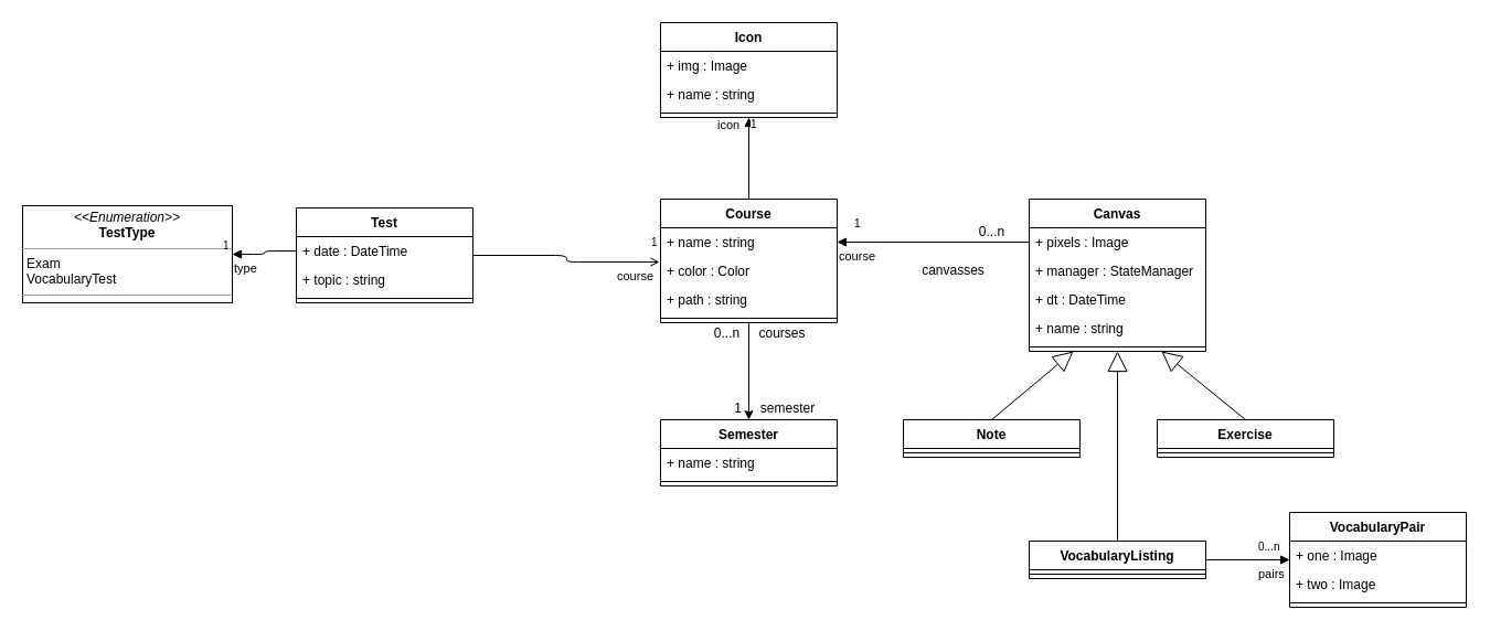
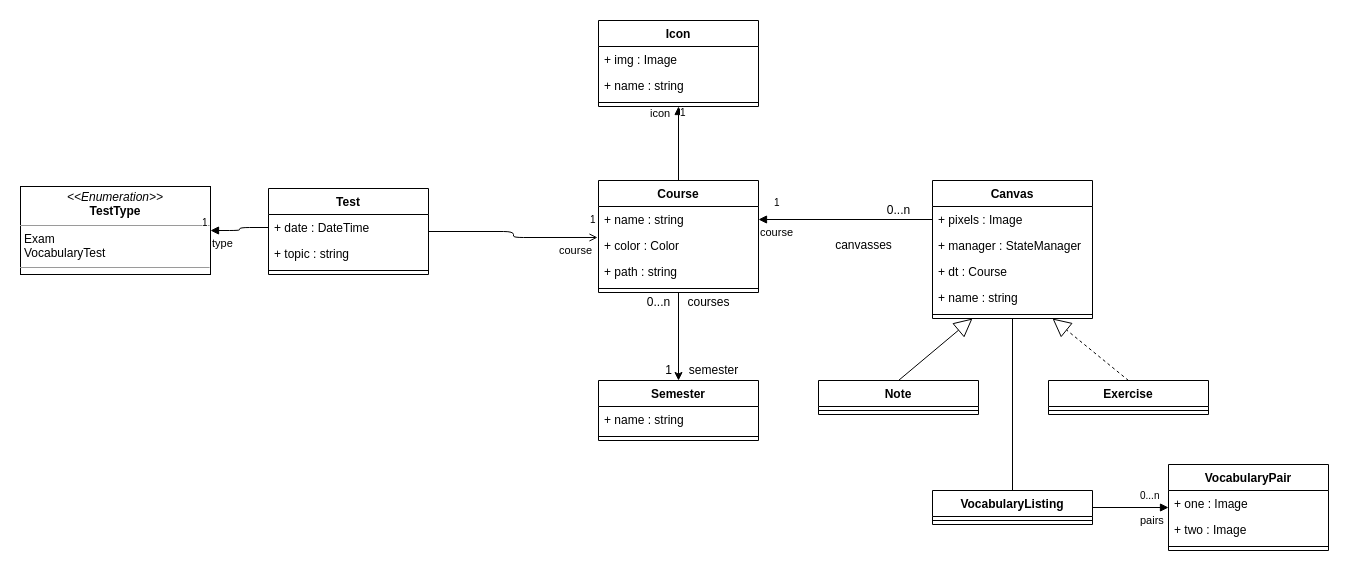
  <mxCell id="0" />
  <mxCell id="1" parent="0" />
  <mxCell id="2" style="edgeStyle=orthogonalEdgeStyle;rounded=0;orthogonalLoop=1;jettySize=auto;html=1;entryX=0.5;entryY=0;entryDx=0;entryDy=0;" edge="1" parent="1" source="3" target="24"><mxGeometry relative="1" as="geometry" /></mxCell>
  <mxCell id="3" value="Course" style="swimlane;fontStyle=1;align=center;verticalAlign=top;childLayout=stackLayout;horizontal=1;startSize=26;horizontalStack=0;resizeParent=1;resizeParentMax=0;resizeLast=0;collapsible=1;marginBottom=0;" vertex="1" parent="1"><mxGeometry x="598" y="180" width="160" height="112" as="geometry" /></mxCell>
  <mxCell id="4" value="+ name : string" style="text;strokeColor=none;fillColor=none;align=left;verticalAlign=top;spacingLeft=4;spacingRight=4;overflow=hidden;rotatable=0;points=[[0,0.5],[1,0.5]];portConstraint=eastwest;" vertex="1" parent="3"><mxGeometry y="26" width="160" height="26" as="geometry" /></mxCell>
  <mxCell id="5" value="+ color : Color" style="text;strokeColor=none;fillColor=none;align=left;verticalAlign=top;spacingLeft=4;spacingRight=4;overflow=hidden;rotatable=0;points=[[0,0.5],[1,0.5]];portConstraint=eastwest;" vertex="1" parent="3"><mxGeometry y="52" width="160" height="26" as="geometry" /></mxCell>
  <mxCell id="6" value="+ path : string" style="text;strokeColor=none;fillColor=none;align=left;verticalAlign=top;spacingLeft=4;spacingRight=4;overflow=hidden;rotatable=0;points=[[0,0.5],[1,0.5]];portConstraint=eastwest;" vertex="1" parent="3"><mxGeometry y="78" width="160" height="26" as="geometry" /></mxCell>
  <mxCell id="7" value="" style="line;strokeWidth=1;fillColor=none;align=left;verticalAlign=middle;spacingTop=-1;spacingLeft=3;spacingRight=3;rotatable=0;labelPosition=right;points=[];portConstraint=eastwest;" vertex="1" parent="3"><mxGeometry y="104" width="160" height="8" as="geometry" /></mxCell>
  <mxCell id="8" value="Icon" style="swimlane;fontStyle=1;align=center;verticalAlign=top;childLayout=stackLayout;horizontal=1;startSize=26;horizontalStack=0;resizeParent=1;resizeParentMax=0;resizeLast=0;collapsible=1;marginBottom=0;" vertex="1" parent="1"><mxGeometry x="598" y="20" width="160" height="86" as="geometry" /></mxCell>
  <mxCell id="9" value="+ img : Image" style="text;strokeColor=none;fillColor=none;align=left;verticalAlign=top;spacingLeft=4;spacingRight=4;overflow=hidden;rotatable=0;points=[[0,0.5],[1,0.5]];portConstraint=eastwest;" vertex="1" parent="8"><mxGeometry y="26" width="160" height="26" as="geometry" /></mxCell>
  <mxCell id="10" value="+ name : string" style="text;strokeColor=none;fillColor=none;align=left;verticalAlign=top;spacingLeft=4;spacingRight=4;overflow=hidden;rotatable=0;points=[[0,0.5],[1,0.5]];portConstraint=eastwest;" vertex="1" parent="8"><mxGeometry y="52" width="160" height="26" as="geometry" /></mxCell>
  <mxCell id="11" value="" style="line;strokeWidth=1;fillColor=none;align=left;verticalAlign=middle;spacingTop=-1;spacingLeft=3;spacingRight=3;rotatable=0;labelPosition=right;points=[];portConstraint=eastwest;" vertex="1" parent="8"><mxGeometry y="78" width="160" height="8" as="geometry" /></mxCell>
  <mxCell id="12" value="&lt;div&gt;icon&lt;/div&gt;" style="endArrow=block;endFill=1;html=1;edgeStyle=orthogonalEdgeStyle;align=left;verticalAlign=top;exitX=0.5;exitY=0;exitDx=0;exitDy=0;entryX=0.5;entryY=1;entryDx=0;entryDy=0;" edge="1" parent="1" source="3" target="8"><mxGeometry x="1" y="31" relative="1" as="geometry"><mxPoint x="868" y="110" as="sourcePoint" /><mxPoint x="1028" y="110" as="targetPoint" /><mxPoint x="1" y="-6" as="offset" /></mxGeometry></mxCell>
  <mxCell id="13" value="1" style="resizable=0;html=1;align=left;verticalAlign=bottom;labelBackgroundColor=#ffffff;fontSize=10;" connectable="0" vertex="1" parent="12"><mxGeometry x="-1" relative="1" as="geometry"><mxPoint y="-60" as="offset" /></mxGeometry></mxCell>
  <mxCell id="14" value="Canvas" style="swimlane;fontStyle=1;align=center;verticalAlign=top;childLayout=stackLayout;horizontal=1;startSize=26;horizontalStack=0;resizeParent=1;resizeParentMax=0;resizeLast=0;collapsible=1;marginBottom=0;" vertex="1" parent="1"><mxGeometry x="932" y="180" width="160" height="138" as="geometry"><mxRectangle x="400" y="200" width="70" height="26" as="alternateBounds" /></mxGeometry></mxCell>
  <mxCell id="15" value="+ pixels : Image" style="text;strokeColor=none;fillColor=none;align=left;verticalAlign=top;spacingLeft=4;spacingRight=4;overflow=hidden;rotatable=0;points=[[0,0.5],[1,0.5]];portConstraint=eastwest;" vertex="1" parent="14"><mxGeometry y="26" width="160" height="26" as="geometry" /></mxCell>
  <mxCell id="16" value="+ manager : StateManager" style="text;strokeColor=none;fillColor=none;align=left;verticalAlign=top;spacingLeft=4;spacingRight=4;overflow=hidden;rotatable=0;points=[[0,0.5],[1,0.5]];portConstraint=eastwest;" vertex="1" parent="14"><mxGeometry y="52" width="160" height="26" as="geometry" /></mxCell>
- <mxCell id="17" value="+ dt : DateTime" style="text;strokeColor=none;fillColor=none;align=left;verticalAlign=top;spacingLeft=4;spacingRight=4;overflow=hidden;rotatable=0;points=[[0,0.5],[1,0.5]];portConstraint=eastwest;" vertex="1" parent="14"><mxGeometry y="78" width="160" height="26" as="geometry" /></mxCell>
+ <mxCell id="17" value="+ dt : Course" style="text;strokeColor=none;fillColor=none;align=left;verticalAlign=top;spacingLeft=4;spacingRight=4;overflow=hidden;rotatable=0;points=[[0,0.5],[1,0.5]];portConstraint=eastwest;" vertex="1" parent="14"><mxGeometry y="78" width="160" height="26" as="geometry" /></mxCell>
  <mxCell id="18" value="+ name : string" style="text;strokeColor=none;fillColor=none;align=left;verticalAlign=top;spacingLeft=4;spacingRight=4;overflow=hidden;rotatable=0;points=[[0,0.5],[1,0.5]];portConstraint=eastwest;" vertex="1" parent="14"><mxGeometry y="104" width="160" height="26" as="geometry" /></mxCell>
  <mxCell id="19" value="" style="line;strokeWidth=1;fillColor=none;align=left;verticalAlign=middle;spacingTop=-1;spacingLeft=3;spacingRight=3;rotatable=0;labelPosition=right;points=[];portConstraint=eastwest;" vertex="1" parent="14"><mxGeometry y="130" width="160" height="8" as="geometry" /></mxCell>
  <mxCell id="20" value="&lt;div&gt;course&lt;/div&gt;" style="endArrow=block;endFill=1;html=1;edgeStyle=orthogonalEdgeStyle;align=left;verticalAlign=top;exitX=0;exitY=0.5;exitDx=0;exitDy=0;entryX=1;entryY=0.5;entryDx=0;entryDy=0;" edge="1" parent="1" source="15" target="4"><mxGeometry x="1" relative="1" as="geometry"><mxPoint x="688" y="190" as="sourcePoint" /><mxPoint x="688" y="116" as="targetPoint" /><mxPoint as="offset" /></mxGeometry></mxCell>
  <mxCell id="21" value="1" style="resizable=0;html=1;align=left;verticalAlign=bottom;labelBackgroundColor=#ffffff;fontSize=10;" connectable="0" vertex="1" parent="20"><mxGeometry x="-1" relative="1" as="geometry"><mxPoint x="-160" y="-9" as="offset" /></mxGeometry></mxCell>
  <mxCell id="22" value="&lt;div&gt;canvasses&lt;/div&gt;" style="text;html=1;align=center;verticalAlign=middle;resizable=0;points=[];autosize=1;" vertex="1" parent="1"><mxGeometry x="823" y="235" width="80" height="20" as="geometry" /></mxCell>
  <mxCell id="23" value="0...n" style="text;html=1;align=center;verticalAlign=middle;resizable=0;points=[];autosize=1;" vertex="1" parent="1"><mxGeometry x="878" y="200" width="40" height="20" as="geometry" /></mxCell>
  <mxCell id="24" value="Semester" style="swimlane;fontStyle=1;align=center;verticalAlign=top;childLayout=stackLayout;horizontal=1;startSize=26;horizontalStack=0;resizeParent=1;resizeParentMax=0;resizeLast=0;collapsible=1;marginBottom=0;" vertex="1" parent="1"><mxGeometry x="598" y="380" width="160" height="60" as="geometry" /></mxCell>
  <mxCell id="25" value="+ name : string&#10;" style="text;strokeColor=none;fillColor=none;align=left;verticalAlign=top;spacingLeft=4;spacingRight=4;overflow=hidden;rotatable=0;points=[[0,0.5],[1,0.5]];portConstraint=eastwest;" vertex="1" parent="24"><mxGeometry y="26" width="160" height="26" as="geometry" /></mxCell>
  <mxCell id="26" value="" style="line;strokeWidth=1;fillColor=none;align=left;verticalAlign=middle;spacingTop=-1;spacingLeft=3;spacingRight=3;rotatable=0;labelPosition=right;points=[];portConstraint=eastwest;" vertex="1" parent="24"><mxGeometry y="52" width="160" height="8" as="geometry" /></mxCell>
  <mxCell id="27" value="0...n" style="text;html=1;align=center;verticalAlign=middle;resizable=0;points=[];autosize=1;" vertex="1" parent="1"><mxGeometry x="638" y="292" width="40" height="20" as="geometry" /></mxCell>
  <mxCell id="28" value="&lt;div&gt;courses&lt;/div&gt;" style="text;html=1;align=center;verticalAlign=middle;resizable=0;points=[];autosize=1;" vertex="1" parent="1"><mxGeometry x="678" y="292" width="60" height="20" as="geometry" /></mxCell>
  <mxCell id="29" value="1" style="text;html=1;align=center;verticalAlign=middle;resizable=0;points=[];autosize=1;" vertex="1" parent="1"><mxGeometry x="658" y="360" width="20" height="20" as="geometry" /></mxCell>
  <mxCell id="30" value="semester" style="text;html=1;align=center;verticalAlign=middle;resizable=0;points=[];autosize=1;" vertex="1" parent="1"><mxGeometry x="678" y="360" width="70" height="20" as="geometry" /></mxCell>
  <mxCell id="31" value="Note" style="swimlane;fontStyle=1;align=center;verticalAlign=top;childLayout=stackLayout;horizontal=1;startSize=26;horizontalStack=0;resizeParent=1;resizeParentMax=0;resizeLast=0;collapsible=1;marginBottom=0;" vertex="1" parent="1"><mxGeometry x="818" y="380" width="160" height="34" as="geometry" /></mxCell>
  <mxCell id="32" value="" style="line;strokeWidth=1;fillColor=none;align=left;verticalAlign=middle;spacingTop=-1;spacingLeft=3;spacingRight=3;rotatable=0;labelPosition=right;points=[];portConstraint=eastwest;" vertex="1" parent="31"><mxGeometry y="26" width="160" height="8" as="geometry" /></mxCell>
  <mxCell id="33" value="VocabularyListing&#10;" style="swimlane;fontStyle=1;align=center;verticalAlign=top;childLayout=stackLayout;horizontal=1;startSize=26;horizontalStack=0;resizeParent=1;resizeParentMax=0;resizeLast=0;collapsible=1;marginBottom=0;" vertex="1" parent="1"><mxGeometry x="932" y="490" width="160" height="34" as="geometry" /></mxCell>
  <mxCell id="34" value="" style="line;strokeWidth=1;fillColor=none;align=left;verticalAlign=middle;spacingTop=-1;spacingLeft=3;spacingRight=3;rotatable=0;labelPosition=right;points=[];portConstraint=eastwest;" vertex="1" parent="33"><mxGeometry y="26" width="160" height="8" as="geometry" /></mxCell>
  <mxCell id="35" value="Exercise" style="swimlane;fontStyle=1;align=center;verticalAlign=top;childLayout=stackLayout;horizontal=1;startSize=26;horizontalStack=0;resizeParent=1;resizeParentMax=0;resizeLast=0;collapsible=1;marginBottom=0;" vertex="1" parent="1"><mxGeometry x="1048" y="380" width="160" height="34" as="geometry" /></mxCell>
  <mxCell id="36" value="" style="line;strokeWidth=1;fillColor=none;align=left;verticalAlign=middle;spacingTop=-1;spacingLeft=3;spacingRight=3;rotatable=0;labelPosition=right;points=[];portConstraint=eastwest;" vertex="1" parent="35"><mxGeometry y="26" width="160" height="8" as="geometry" /></mxCell>
  <mxCell id="37" value="" style="endArrow=block;endSize=16;endFill=0;html=1;exitX=0.5;exitY=0;exitDx=0;exitDy=0;entryX=0.25;entryY=1;entryDx=0;entryDy=0;" edge="1" parent="1" source="31" target="14"><mxGeometry width="160" relative="1" as="geometry"><mxPoint x="848" y="470" as="sourcePoint" /><mxPoint x="1008" y="470" as="targetPoint" /></mxGeometry></mxCell>
- <mxCell id="38" value="" style="endArrow=block;endSize=16;endFill=0;html=1;exitX=0.5;exitY=0;exitDx=0;exitDy=0;entryX=0.5;entryY=1;entryDx=0;entryDy=0;" edge="1" parent="1" source="33" target="14"><mxGeometry width="160" relative="1" as="geometry"><mxPoint x="908" y="390" as="sourcePoint" /><mxPoint x="982" y="328" as="targetPoint" /></mxGeometry></mxCell>
- <mxCell id="39" value="" style="endArrow=block;endSize=16;endFill=0;html=1;exitX=0.5;exitY=0;exitDx=0;exitDy=0;entryX=0.75;entryY=1;entryDx=0;entryDy=0;" edge="1" parent="1" source="35" target="14"><mxGeometry width="160" relative="1" as="geometry"><mxPoint x="918" y="400" as="sourcePoint" /><mxPoint x="992" y="338" as="targetPoint" /></mxGeometry></mxCell>
+ <mxCell id="38" value="" style="endArrow=none;endSize=16;endFill=0;html=1;exitX=0.5;exitY=0;exitDx=0;exitDy=0;entryX=0.5;entryY=1;entryDx=0;entryDy=0;" edge="1" parent="1" source="33" target="14"><mxGeometry width="160" relative="1" as="geometry"><mxPoint x="908" y="390" as="sourcePoint" /><mxPoint x="982" y="328" as="targetPoint" /></mxGeometry></mxCell>
+ <mxCell id="39" value="" style="endArrow=block;endSize=16;endFill=0;html=1;exitX=0.5;exitY=0;exitDx=0;exitDy=0;entryX=0.75;entryY=1;entryDx=0;entryDy=0;dashed=1;" edge="1" parent="1" source="35" target="14"><mxGeometry width="160" relative="1" as="geometry"><mxPoint x="918" y="400" as="sourcePoint" /><mxPoint x="992" y="338" as="targetPoint" /></mxGeometry></mxCell>
  <mxCell id="40" value="VocabularyPair" style="swimlane;fontStyle=1;align=center;verticalAlign=top;childLayout=stackLayout;horizontal=1;startSize=26;horizontalStack=0;resizeParent=1;resizeParentMax=0;resizeLast=0;collapsible=1;marginBottom=0;rounded=0;shadow=0;glass=0;comic=0;" vertex="1" parent="1"><mxGeometry x="1168" y="464" width="160" height="86" as="geometry" /></mxCell>
  <mxCell id="41" value="+ one : Image" style="text;strokeColor=none;fillColor=none;align=left;verticalAlign=top;spacingLeft=4;spacingRight=4;overflow=hidden;rotatable=0;points=[[0,0.5],[1,0.5]];portConstraint=eastwest;" vertex="1" parent="40"><mxGeometry y="26" width="160" height="26" as="geometry" /></mxCell>
  <mxCell id="42" value="+ two : Image" style="text;strokeColor=none;fillColor=none;align=left;verticalAlign=top;spacingLeft=4;spacingRight=4;overflow=hidden;rotatable=0;points=[[0,0.5],[1,0.5]];portConstraint=eastwest;" vertex="1" parent="40"><mxGeometry y="52" width="160" height="26" as="geometry" /></mxCell>
  <mxCell id="43" value="" style="line;strokeWidth=1;fillColor=none;align=left;verticalAlign=middle;spacingTop=-1;spacingLeft=3;spacingRight=3;rotatable=0;labelPosition=right;points=[];portConstraint=eastwest;" vertex="1" parent="40"><mxGeometry y="78" width="160" height="8" as="geometry" /></mxCell>
  <mxCell id="44" value="pairs" style="endArrow=block;endFill=1;html=1;edgeStyle=orthogonalEdgeStyle;align=left;verticalAlign=top;exitX=1;exitY=0.5;exitDx=0;exitDy=0;entryX=0;entryY=0.5;entryDx=0;entryDy=0;" edge="1" parent="1" source="33" target="40"><mxGeometry x="0.21" relative="1" as="geometry"><mxPoint x="1058" y="590" as="sourcePoint" /><mxPoint x="1218" y="590" as="targetPoint" /><mxPoint as="offset" /></mxGeometry></mxCell>
  <mxCell id="45" value="&lt;div&gt;0...n&lt;/div&gt;" style="resizable=0;html=1;align=left;verticalAlign=bottom;labelBackgroundColor=#ffffff;fontSize=10;" connectable="0" vertex="1" parent="44"><mxGeometry x="-1" relative="1" as="geometry"><mxPoint x="46" y="-4" as="offset" /></mxGeometry></mxCell>
  <mxCell id="46" value="Test" style="swimlane;fontStyle=1;align=center;verticalAlign=top;childLayout=stackLayout;horizontal=1;startSize=26;horizontalStack=0;resizeParent=1;resizeParentMax=0;resizeLast=0;collapsible=1;marginBottom=0;rounded=0;shadow=0;glass=0;comic=0;" vertex="1" parent="1"><mxGeometry x="268" y="188" width="160" height="86" as="geometry" /></mxCell>
  <mxCell id="47" value="+ date : DateTime" style="text;strokeColor=none;fillColor=none;align=left;verticalAlign=top;spacingLeft=4;spacingRight=4;overflow=hidden;rotatable=0;points=[[0,0.5],[1,0.5]];portConstraint=eastwest;" vertex="1" parent="46"><mxGeometry y="26" width="160" height="26" as="geometry" /></mxCell>
  <mxCell id="48" value="+ topic : string" style="text;strokeColor=none;fillColor=none;align=left;verticalAlign=top;spacingLeft=4;spacingRight=4;overflow=hidden;rotatable=0;points=[[0,0.5],[1,0.5]];portConstraint=eastwest;rounded=0;shadow=0;glass=0;comic=0;" vertex="1" parent="46"><mxGeometry y="52" width="160" height="26" as="geometry" /></mxCell>
  <mxCell id="49" value="" style="line;strokeWidth=1;fillColor=none;align=left;verticalAlign=middle;spacingTop=-1;spacingLeft=3;spacingRight=3;rotatable=0;labelPosition=right;points=[];portConstraint=eastwest;" vertex="1" parent="46"><mxGeometry y="78" width="160" height="8" as="geometry" /></mxCell>
  <mxCell id="50" value="&lt;div&gt;course&lt;/div&gt;" style="endArrow=open;endFill=1;html=1;edgeStyle=orthogonalEdgeStyle;align=left;verticalAlign=top;exitX=1;exitY=0.5;exitDx=0;exitDy=0;entryX=-0.006;entryY=0.192;entryDx=0;entryDy=0;entryPerimeter=0;" edge="1" parent="1" source="46" target="5"><mxGeometry x="0.541" relative="1" as="geometry"><mxPoint x="478" y="330" as="sourcePoint" /><mxPoint x="578" y="236" as="targetPoint" /><mxPoint as="offset" /></mxGeometry></mxCell>
  <mxCell id="51" value="1" style="resizable=0;html=1;align=left;verticalAlign=bottom;labelBackgroundColor=#ffffff;fontSize=10;" connectable="0" vertex="1" parent="50"><mxGeometry x="-1" relative="1" as="geometry"><mxPoint x="160" y="-4" as="offset" /></mxGeometry></mxCell>
  <mxCell id="52" value="&lt;p style=&quot;margin: 0px ; margin-top: 4px ; text-align: center&quot;&gt;&lt;i&gt;&amp;lt;&amp;lt;Enumeration&amp;gt;&amp;gt;&lt;/i&gt;&lt;br&gt;&lt;b&gt;TestType&lt;/b&gt;&lt;/p&gt;&lt;hr size=&quot;1&quot;&gt;&lt;p style=&quot;margin: 0px ; margin-left: 4px&quot;&gt;Exam&lt;/p&gt;&lt;p style=&quot;margin: 0px ; margin-left: 4px&quot;&gt;VocabularyTest&lt;br&gt;&lt;/p&gt;&lt;hr size=&quot;1&quot;&gt;" style="verticalAlign=top;align=left;overflow=fill;fontSize=12;fontFamily=Helvetica;html=1;rounded=0;shadow=0;glass=0;comic=0;" vertex="1" parent="1"><mxGeometry x="20" y="186" width="190" height="88" as="geometry" /></mxCell>
  <mxCell id="53" value="&lt;div&gt;type&lt;/div&gt;" style="endArrow=block;endFill=1;html=1;edgeStyle=orthogonalEdgeStyle;align=left;verticalAlign=top;exitX=0;exitY=0.5;exitDx=0;exitDy=0;entryX=1;entryY=0.5;entryDx=0;entryDy=0;" edge="1" parent="1" source="47" target="52"><mxGeometry x="1" relative="1" as="geometry"><mxPoint x="538" y="330" as="sourcePoint" /><mxPoint x="698" y="330" as="targetPoint" /><mxPoint as="offset" /></mxGeometry></mxCell>
  <mxCell id="54" value="1" style="resizable=0;html=1;align=left;verticalAlign=bottom;labelBackgroundColor=#ffffff;fontSize=10;" connectable="0" vertex="1" parent="53"><mxGeometry x="-1" relative="1" as="geometry"><mxPoint x="-68" y="3" as="offset" /></mxGeometry></mxCell>
